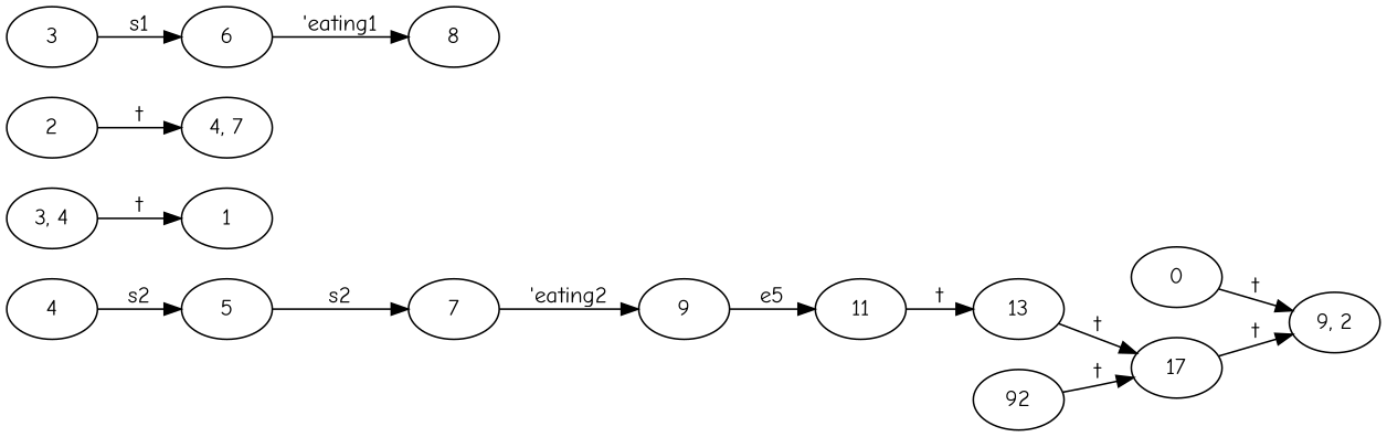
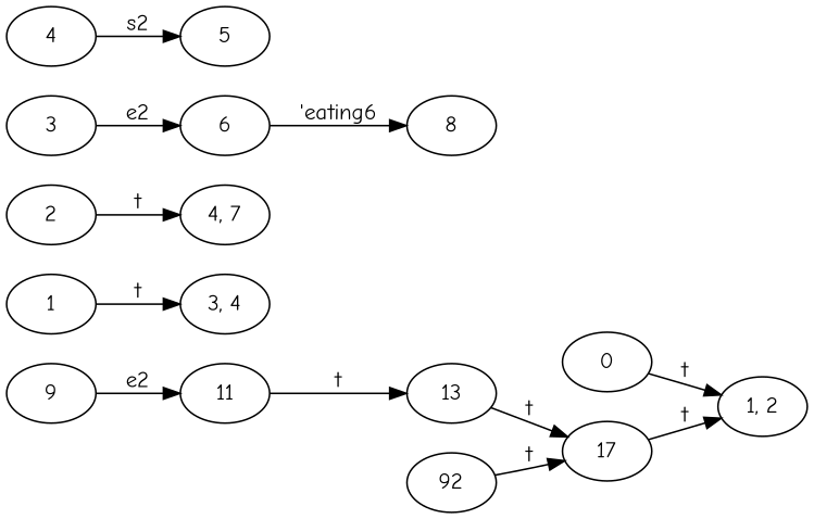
  digraph {
    fontname="Comic Neue"
    rankdir=LR
    node [fontname="Comic Neue"]
    edge [fontname="Comic Neue"]
    0
-   "1, 2" [label="9, 2"]
+   "1, 2"
    1
    "3, 4"
    n5 [label="4, 7"]
    2
    3
    6
    8
    4
    5
-   7
    9
    11
    13
    n16 [label=92]
    n17 [label=17]
    0 -> "1, 2" [label=t]
-   "3, 4" -> 1 [label=t]
+   1 -> "3, 4" [label=t]
    2 -> n5 [label=t]
-   3 -> 6 [label=s1]
-   6 -> 8 [label="'eating1"]
+   3 -> 6 [label=e2]
+   6 -> 8 [label="'eating6"]
    4 -> 5 [label=s2]
-   5 -> 7 [label=s2]
-   7 -> 9 [label="'eating2"]
-   9 -> 11 [label=e5]
+   9 -> 11 [label=e2]
    11 -> 13 [label=t]
    13 -> n17 [label=t]
    n16 -> n17 [label=t]
    n17 -> "1, 2" [label=t]
  }
